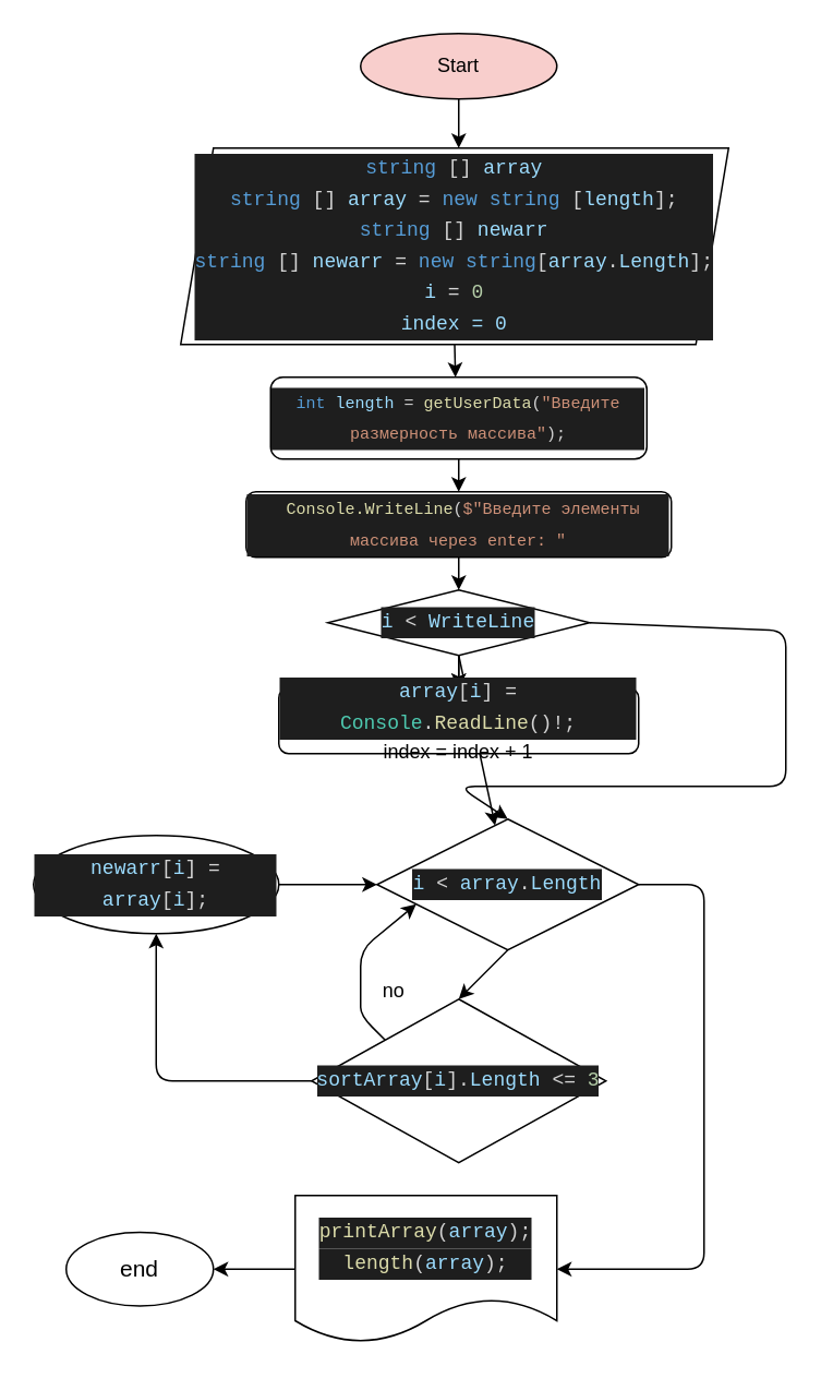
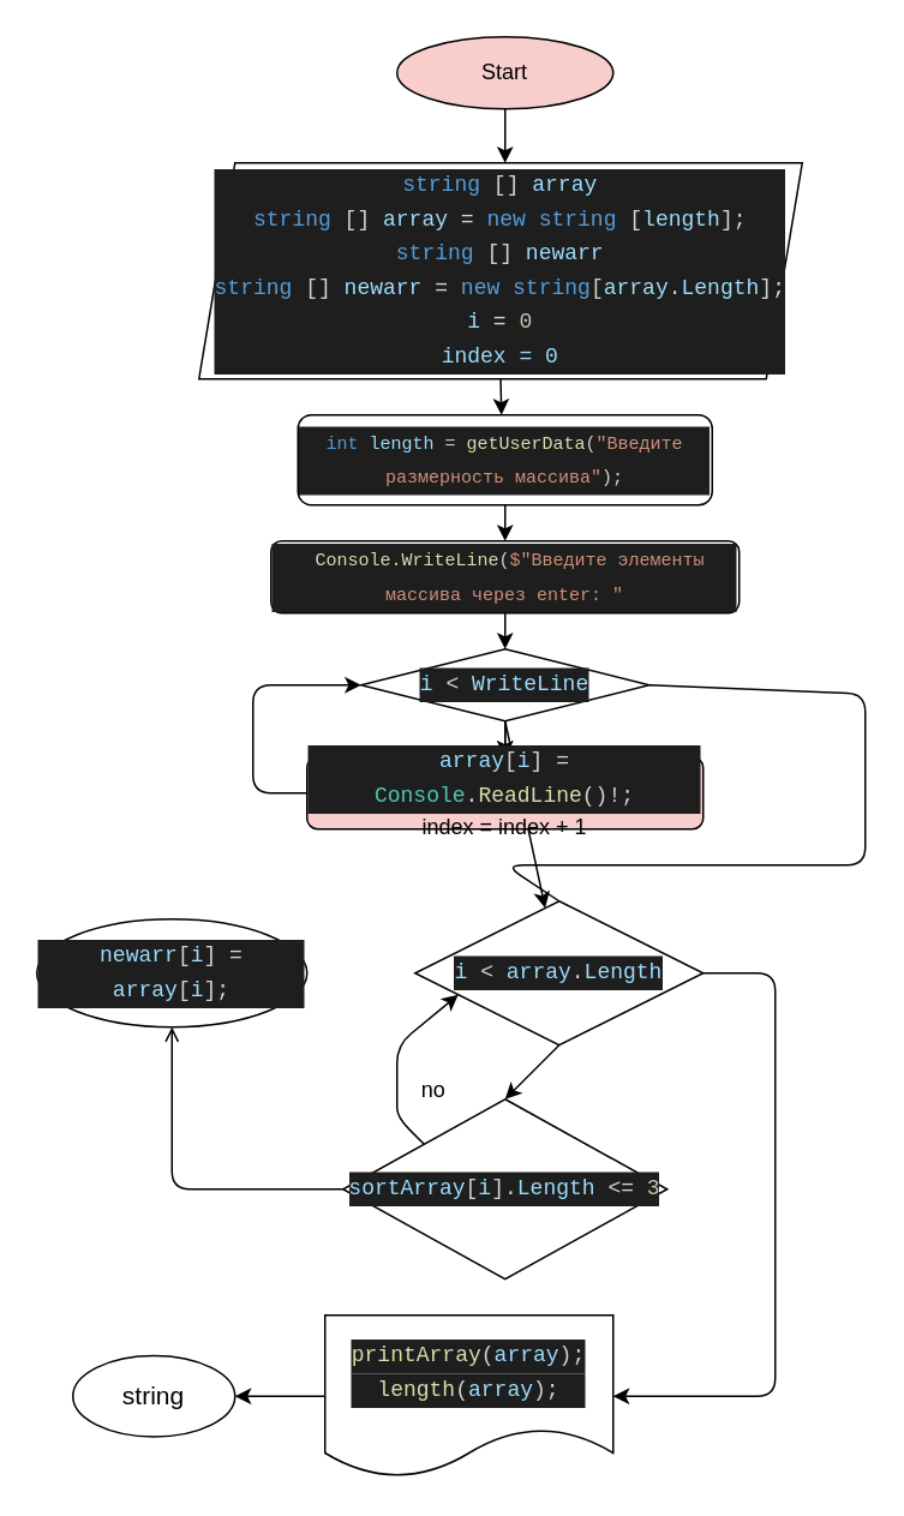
  <mxCell id="0" />
  <mxCell id="1" parent="0" />
  <mxCell id="2" style="edgeStyle=none;html=1;exitX=0.5;exitY=1;exitDx=0;exitDy=0;fontSize=12;" edge="1" parent="1" source="5"><mxGeometry relative="1" as="geometry"><mxPoint x="280" y="90" as="targetPoint" /></mxGeometry></mxCell>
  <mxCell id="3" style="edgeStyle=none;html=1;exitX=0.5;exitY=1;exitDx=0;exitDy=0;fontSize=10;" edge="1" parent="1" source="4"><mxGeometry relative="1" as="geometry"><mxPoint x="278" y="230" as="targetPoint" /></mxGeometry></mxCell>
  <mxCell id="4" value="&lt;div style=&quot;color: rgb(212, 212, 212); background-color: rgb(30, 30, 30); font-family: Consolas, &amp;quot;Courier New&amp;quot;, monospace; line-height: 19px;&quot;&gt;&lt;div style=&quot;line-height: 19px;&quot;&gt;&lt;font style=&quot;font-size: 12px;&quot;&gt;&lt;span style=&quot;color: rgb(86, 156, 214);&quot;&gt;string&lt;/span&gt;&amp;nbsp;[]&amp;nbsp;&lt;span style=&quot;color: rgb(156, 220, 254);&quot;&gt;array&lt;/span&gt;&lt;/font&gt;&lt;/div&gt;&lt;div style=&quot;line-height: 19px;&quot;&gt;&lt;font style=&quot;font-size: 12px;&quot;&gt;&lt;span style=&quot;color: rgb(86, 156, 214);&quot;&gt;string&lt;/span&gt;&amp;nbsp;[]&amp;nbsp;&lt;span style=&quot;color: rgb(156, 220, 254);&quot;&gt;array&lt;/span&gt;&amp;nbsp;=&amp;nbsp;&lt;span style=&quot;color: rgb(86, 156, 214);&quot;&gt;new&lt;/span&gt;&amp;nbsp;&lt;span style=&quot;color: rgb(86, 156, 214);&quot;&gt;string&lt;/span&gt;&amp;nbsp;[&lt;span style=&quot;color: rgb(156, 220, 254);&quot;&gt;length&lt;/span&gt;];&lt;span style=&quot;color: rgb(156, 220, 254);&quot;&gt;&lt;br&gt;&lt;/span&gt;&lt;/font&gt;&lt;/div&gt;&lt;div style=&quot;color: rgb(240, 240, 240); line-height: 19px;&quot;&gt;&lt;div style=&quot;color: rgb(212, 212, 212); line-height: 19px;&quot;&gt;&lt;font style=&quot;font-size: 12px;&quot;&gt;&lt;span style=&quot;color: rgb(86, 156, 214);&quot;&gt;string&lt;/span&gt;&amp;nbsp;[]&amp;nbsp;&lt;span style=&quot;color: rgb(156, 220, 254);&quot;&gt;newarr&lt;/span&gt;&lt;/font&gt;&lt;/div&gt;&lt;div style=&quot;color: rgb(212, 212, 212); line-height: 19px;&quot;&gt;&lt;div style=&quot;line-height: 19px;&quot;&gt;&lt;font style=&quot;font-size: 12px;&quot;&gt;&lt;span style=&quot;color: rgb(86, 156, 214);&quot;&gt;string&lt;/span&gt; [] &lt;span style=&quot;color: rgb(156, 220, 254);&quot;&gt;newarr&lt;/span&gt; = &lt;span style=&quot;color: rgb(86, 156, 214);&quot;&gt;new&lt;/span&gt; &lt;span style=&quot;color: rgb(86, 156, 214);&quot;&gt;string&lt;/span&gt;[&lt;span style=&quot;color: rgb(156, 220, 254);&quot;&gt;array&lt;/span&gt;.&lt;span style=&quot;color: rgb(156, 220, 254);&quot;&gt;Length&lt;/span&gt;];&lt;/font&gt;&lt;/div&gt;&lt;/div&gt;&lt;div style=&quot;color: rgb(212, 212, 212); line-height: 19px;&quot;&gt;&lt;div style=&quot;line-height: 19px;&quot;&gt;&lt;font style=&quot;font-size: 12px;&quot;&gt;&lt;span style=&quot;color: rgb(156, 220, 254);&quot;&gt;i&lt;/span&gt;&amp;nbsp;=&amp;nbsp;&lt;span style=&quot;color: rgb(181, 206, 168);&quot;&gt;0&lt;/span&gt;&lt;br&gt;&lt;/font&gt;&lt;/div&gt;&lt;/div&gt;&lt;div style=&quot;line-height: 19px;&quot;&gt;&lt;div style=&quot;line-height: 19px;&quot;&gt;&lt;font style=&quot;font-size: 12px;&quot; color=&quot;#9cdcfe&quot;&gt;index = 0&lt;/font&gt;&lt;/div&gt;&lt;/div&gt;&lt;/div&gt;&lt;/div&gt;" style="shape=parallelogram;perimeter=parallelogramPerimeter;whiteSpace=wrap;html=1;fixedSize=1;fontSize=12;fillStyle=solid;" vertex="1" parent="1"><mxGeometry x="110" y="90" width="335" height="120" as="geometry" /></mxCell>
  <mxCell id="5" value="Start" style="ellipse;whiteSpace=wrap;html=1;fillColor=#f8cecc;" parent="1" vertex="1"><mxGeometry x="220" y="20" width="120" height="40" as="geometry" /></mxCell>
  <mxCell id="6" style="edgeStyle=none;html=1;entryX=0.5;entryY=0;entryDx=0;entryDy=0;fontSize=12;" edge="1" parent="1" target="12"><mxGeometry relative="1" as="geometry"><mxPoint x="280" y="380" as="sourcePoint" /></mxGeometry></mxCell>
- <mxCell id="7" style="edgeStyle=none;html=1;exitX=1;exitY=0.5;exitDx=0;exitDy=0;fontSize=12;entryX=0.5;entryY=0;entryDx=0;entryDy=0;" edge="1" parent="1" source="10" target="15"><mxGeometry relative="1" as="geometry"><mxPoint x="280" y="480" as="targetPoint" /><Array as="points"><mxPoint x="480" y="385" /><mxPoint x="480" y="480" /><mxPoint x="370" y="480" /><mxPoint x="280" y="480" /></Array></mxGeometry></mxCell>
+ <mxCell id="7" style="edgeStyle=none;html=1;exitX=1;exitY=0.5;exitDx=0;exitDy=0;fontSize=12;entryX=0.5;entryY=0;entryDx=0;entryDy=0;endArrow=none;" edge="1" parent="1" source="10" target="15"><mxGeometry relative="1" as="geometry"><mxPoint x="280" y="480" as="targetPoint" /><Array as="points"><mxPoint x="480" y="385" /><mxPoint x="480" y="480" /><mxPoint x="370" y="480" /><mxPoint x="280" y="480" /></Array></mxGeometry></mxCell>
  <mxCell id="8" value="" style="edgeStyle=none;html=1;fontSize=10;" edge="1" parent="1" target="15"><mxGeometry relative="1" as="geometry"><mxPoint x="280" y="400" as="sourcePoint" /></mxGeometry></mxCell>
  <mxCell id="9" style="edgeStyle=none;html=1;fontSize=10;" edge="1" parent="1" source="10"><mxGeometry relative="1" as="geometry"><mxPoint x="280" y="420" as="targetPoint" /></mxGeometry></mxCell>
  <mxCell id="10" value="&lt;div style=&quot;color: rgb(212, 212, 212); background-color: rgb(30, 30, 30); font-family: Consolas, &amp;quot;Courier New&amp;quot;, monospace; line-height: 19px;&quot;&gt;&lt;font style=&quot;font-size: 12px;&quot;&gt;&lt;span style=&quot;color: rgb(156, 220, 254);&quot;&gt;i&lt;/span&gt; &amp;lt; &lt;span style=&quot;color: rgb(156, 220, 254);&quot;&gt;WriteLine&lt;/span&gt;&lt;/font&gt;&lt;/div&gt;" style="rhombus;whiteSpace=wrap;html=1;fontSize=12;" vertex="1" parent="1"><mxGeometry x="200" y="360" width="160" height="40" as="geometry" /></mxCell>
- <mxCell id="12" value="&lt;div style=&quot;color: rgb(212, 212, 212); background-color: rgb(30, 30, 30); font-family: Consolas, &amp;quot;Courier New&amp;quot;, monospace; line-height: 19px;&quot;&gt;&lt;font style=&quot;font-size: 12px;&quot;&gt;&lt;span style=&quot;color: rgb(156, 220, 254);&quot;&gt;array&lt;/span&gt;[&lt;span style=&quot;color: rgb(156, 220, 254);&quot;&gt;i&lt;/span&gt;] = &lt;span style=&quot;color: rgb(78, 201, 176);&quot;&gt;Console&lt;/span&gt;.&lt;span style=&quot;color: rgb(220, 220, 170);&quot;&gt;ReadLine&lt;/span&gt;()!;&lt;/font&gt;&lt;/div&gt;index = index + 1" style="rounded=1;whiteSpace=wrap;html=1;fontSize=12;" vertex="1" parent="1"><mxGeometry x="170" y="420" width="220" height="40" as="geometry" /></mxCell>
+ <mxCell id="11" style="edgeStyle=none;html=1;exitX=0;exitY=0.5;exitDx=0;exitDy=0;entryX=0;entryY=0.5;entryDx=0;entryDy=0;fontSize=12;" edge="1" parent="1" source="12" target="10"><mxGeometry relative="1" as="geometry"><Array as="points"><mxPoint x="140" y="440" /><mxPoint x="140" y="380" /></Array></mxGeometry></mxCell>
+ <mxCell id="12" value="&lt;div style=&quot;color: rgb(212, 212, 212); background-color: rgb(30, 30, 30); font-family: Consolas, &amp;quot;Courier New&amp;quot;, monospace; line-height: 19px;&quot;&gt;&lt;font style=&quot;font-size: 12px;&quot;&gt;&lt;span style=&quot;color: rgb(156, 220, 254);&quot;&gt;array&lt;/span&gt;[&lt;span style=&quot;color: rgb(156, 220, 254);&quot;&gt;i&lt;/span&gt;] = &lt;span style=&quot;color: rgb(78, 201, 176);&quot;&gt;Console&lt;/span&gt;.&lt;span style=&quot;color: rgb(220, 220, 170);&quot;&gt;ReadLine&lt;/span&gt;()!;&lt;/font&gt;&lt;/div&gt;index = index + 1" style="rounded=1;whiteSpace=wrap;html=1;fontSize=12;fillColor=#f8cecc;" vertex="1" parent="1"><mxGeometry x="170" y="420" width="220" height="40" as="geometry" /></mxCell>
  <mxCell id="13" style="edgeStyle=none;html=1;exitX=0.5;exitY=1;exitDx=0;exitDy=0;entryX=0.5;entryY=0;entryDx=0;entryDy=0;fontSize=12;" edge="1" parent="1" source="15" target="18"><mxGeometry relative="1" as="geometry" /></mxCell>
  <mxCell id="14" style="edgeStyle=none;html=1;exitX=1;exitY=0.5;exitDx=0;exitDy=0;fontSize=12;" edge="1" parent="1" source="15"><mxGeometry relative="1" as="geometry"><mxPoint x="340" y="775" as="targetPoint" /><Array as="points"><mxPoint x="430" y="540" /><mxPoint x="430" y="775" /></Array></mxGeometry></mxCell>
  <mxCell id="15" value="&lt;div style=&quot;color: rgb(212, 212, 212); background-color: rgb(30, 30, 30); font-family: Consolas, &amp;quot;Courier New&amp;quot;, monospace; line-height: 19px;&quot;&gt;&lt;font style=&quot;font-size: 12px;&quot;&gt;&lt;span style=&quot;color: rgb(156, 220, 254);&quot;&gt;i&lt;/span&gt; &amp;lt; &lt;span style=&quot;color: rgb(156, 220, 254);&quot;&gt;array&lt;/span&gt;.&lt;span style=&quot;color: rgb(156, 220, 254);&quot;&gt;Length&lt;/span&gt;&lt;/font&gt;&lt;/div&gt;" style="rhombus;whiteSpace=wrap;html=1;fontSize=12;" vertex="1" parent="1"><mxGeometry x="230" y="500" width="160" height="80" as="geometry" /></mxCell>
- <mxCell id="16" style="edgeStyle=none;html=1;entryX=0.5;entryY=1;entryDx=0;entryDy=0;fontSize=12;exitX=0;exitY=0.5;exitDx=0;exitDy=0;" edge="1" parent="1" source="18" target="20"><mxGeometry relative="1" as="geometry"><mxPoint x="180" y="610" as="sourcePoint" /><Array as="points"><mxPoint x="95" y="660" /></Array></mxGeometry></mxCell>
+ <mxCell id="16" style="edgeStyle=none;html=1;entryX=0.5;entryY=1;entryDx=0;entryDy=0;fontSize=12;exitX=0;exitY=0.5;exitDx=0;exitDy=0;endArrow=open;" edge="1" parent="1" source="18" target="20"><mxGeometry relative="1" as="geometry"><mxPoint x="180" y="610" as="sourcePoint" /><Array as="points"><mxPoint x="95" y="660" /></Array></mxGeometry></mxCell>
  <mxCell id="17" style="edgeStyle=none;html=1;exitX=0;exitY=0;exitDx=0;exitDy=0;entryX=0.15;entryY=0.65;entryDx=0;entryDy=0;entryPerimeter=0;fontSize=12;" edge="1" parent="1" source="18" target="15"><mxGeometry relative="1" as="geometry"><Array as="points"><mxPoint x="220" y="620" /><mxPoint x="220" y="610" /><mxPoint x="220" y="580" /></Array></mxGeometry></mxCell>
  <mxCell id="18" value="&lt;div style=&quot;color: rgb(212, 212, 212); background-color: rgb(30, 30, 30); font-family: Consolas, &amp;quot;Courier New&amp;quot;, monospace; line-height: 19px;&quot;&gt;&lt;font style=&quot;font-size: 12px;&quot;&gt;&lt;span style=&quot;color: rgb(156, 220, 254);&quot;&gt;sortArray&lt;/span&gt;[&lt;span style=&quot;color: rgb(156, 220, 254);&quot;&gt;i&lt;/span&gt;].&lt;span style=&quot;color: rgb(156, 220, 254);&quot;&gt;Length&lt;/span&gt; &amp;lt;= &lt;span style=&quot;color: rgb(181, 206, 168);&quot;&gt;3&lt;/span&gt;&lt;/font&gt;&lt;/div&gt;" style="rhombus;whiteSpace=wrap;html=1;fontSize=12;" vertex="1" parent="1"><mxGeometry x="190" y="610" width="180" height="100" as="geometry" /></mxCell>
- <mxCell id="19" style="edgeStyle=none;html=1;exitX=1;exitY=0.5;exitDx=0;exitDy=0;entryX=0;entryY=0.5;entryDx=0;entryDy=0;fontSize=12;" edge="1" parent="1" source="20" target="15"><mxGeometry relative="1" as="geometry" /></mxCell>
  <mxCell id="20" value="&lt;div style=&quot;color: rgb(212, 212, 212); background-color: rgb(30, 30, 30); font-family: Consolas, &amp;quot;Courier New&amp;quot;, monospace; line-height: 19px;&quot;&gt;&lt;font style=&quot;font-size: 12px;&quot;&gt;&lt;span style=&quot;color: rgb(156, 220, 254);&quot;&gt;newarr&lt;/span&gt;[&lt;span style=&quot;color: rgb(156, 220, 254);&quot;&gt;i&lt;/span&gt;] = &lt;span style=&quot;color: rgb(156, 220, 254);&quot;&gt;array&lt;/span&gt;[&lt;span style=&quot;color: rgb(156, 220, 254);&quot;&gt;i&lt;/span&gt;];&lt;/font&gt;&lt;/div&gt;" style="ellipse;whiteSpace=wrap;html=1;fontSize=12;" vertex="1" parent="1"><mxGeometry x="20" y="510" width="150" height="60" as="geometry" /></mxCell>
  <mxCell id="21" value="no" style="text;html=1;align=center;verticalAlign=middle;resizable=0;points=[];autosize=1;strokeColor=none;fillColor=none;fontSize=12;" vertex="1" parent="1"><mxGeometry x="220" y="590" width="40" height="30" as="geometry" /></mxCell>
  <mxCell id="22" style="edgeStyle=none;html=1;exitX=0;exitY=0.5;exitDx=0;exitDy=0;fontSize=14;" edge="1" parent="1" source="23"><mxGeometry relative="1" as="geometry"><mxPoint x="130" y="775" as="targetPoint" /></mxGeometry></mxCell>
  <mxCell id="23" value="&lt;div style=&quot;color: rgb(212, 212, 212); background-color: rgb(30, 30, 30); font-family: Consolas, &amp;quot;Courier New&amp;quot;, monospace; line-height: 19px;&quot;&gt;&lt;font style=&quot;font-size: 12px;&quot;&gt;&lt;span style=&quot;color: rgb(220, 220, 170);&quot;&gt;printArray&lt;/span&gt;(&lt;span style=&quot;color: rgb(156, 220, 254);&quot;&gt;array&lt;/span&gt;);&lt;/font&gt;&lt;/div&gt;&lt;div style=&quot;color: rgb(212, 212, 212); background-color: rgb(30, 30, 30); font-family: Consolas, &amp;quot;Courier New&amp;quot;, monospace; line-height: 19px;&quot;&gt;&lt;font style=&quot;font-size: 12px;&quot;&gt;&lt;div style=&quot;line-height: 19px;&quot;&gt;&lt;span style=&quot;color: rgb(220, 220, 170);&quot;&gt;length&lt;/span&gt;(&lt;span style=&quot;color: rgb(156, 220, 254);&quot;&gt;array&lt;/span&gt;);&lt;/div&gt;&lt;/font&gt;&lt;/div&gt;" style="shape=document;whiteSpace=wrap;html=1;boundedLbl=1;fontSize=12;" vertex="1" parent="1"><mxGeometry x="180" y="730" width="160" height="90" as="geometry" /></mxCell>
- <mxCell id="24" value="&lt;font style=&quot;font-size: 14px;&quot;&gt;end&lt;/font&gt;" style="ellipse;whiteSpace=wrap;html=1;fontSize=12;" vertex="1" parent="1"><mxGeometry x="40" y="752.5" width="90" height="45" as="geometry" /></mxCell>
+ <mxCell id="24" value="&lt;font style=&quot;font-size: 14px;&quot;&gt;string&lt;/font&gt;" style="ellipse;whiteSpace=wrap;html=1;fontSize=12;" vertex="1" parent="1"><mxGeometry x="40" y="752.5" width="90" height="45" as="geometry" /></mxCell>
  <mxCell id="25" style="edgeStyle=none;html=1;exitX=0.5;exitY=1;exitDx=0;exitDy=0;entryX=0.5;entryY=0;entryDx=0;entryDy=0;fontSize=10;" edge="1" parent="1" source="26" target="28"><mxGeometry relative="1" as="geometry" /></mxCell>
  <mxCell id="26" value="&lt;div style=&quot;color: rgb(212, 212, 212); background-color: rgb(30, 30, 30); font-family: Consolas, &amp;quot;Courier New&amp;quot;, monospace; line-height: 19px;&quot;&gt;&lt;font style=&quot;font-size: 10px;&quot;&gt;&lt;span style=&quot;color: rgb(86, 156, 214);&quot;&gt;int&lt;/span&gt; &lt;span style=&quot;color: rgb(156, 220, 254);&quot;&gt;length&lt;/span&gt; = &lt;span style=&quot;color: rgb(220, 220, 170);&quot;&gt;getUserData&lt;/span&gt;(&lt;span style=&quot;color: rgb(206, 145, 120);&quot;&gt;&quot;Введите размерность массива&quot;&lt;/span&gt;);&lt;/font&gt;&lt;/div&gt;" style="rounded=1;whiteSpace=wrap;html=1;fillStyle=solid;fontSize=12;" vertex="1" parent="1"><mxGeometry x="165" y="230" width="230" height="50" as="geometry" /></mxCell>
  <mxCell id="27" style="edgeStyle=none;html=1;exitX=0.5;exitY=1;exitDx=0;exitDy=0;fontSize=10;" edge="1" parent="1" source="28"><mxGeometry relative="1" as="geometry"><mxPoint x="280" y="360" as="targetPoint" /></mxGeometry></mxCell>
  <mxCell id="28" value="&lt;br&gt;&lt;div style=&quot;color: rgb(212, 212, 212); background-color: rgb(30, 30, 30); font-family: Consolas, &amp;quot;Courier New&amp;quot;, monospace; font-weight: normal; line-height: 19px;&quot;&gt;&lt;div style=&quot;&quot;&gt;&lt;font style=&quot;font-size: 10px;&quot;&gt;&lt;span style=&quot;color: rgb(212, 212, 212);&quot;&gt;&amp;nbsp;&lt;/span&gt;&lt;span style=&quot;color: rgb(220, 220, 170);&quot;&gt;Console.WriteLine&lt;/span&gt;&lt;span style=&quot;color: rgb(212, 212, 212);&quot;&gt;(&lt;/span&gt;&lt;span style=&quot;color: rgb(206, 145, 120);&quot;&gt;$&quot;&lt;/span&gt;&lt;span style=&quot;color: rgb(206, 145, 120);&quot;&gt;Введите элементы массива через enter: &lt;/span&gt;&lt;span style=&quot;color: rgb(206, 145, 120);&quot;&gt;&quot;&lt;/span&gt;&lt;/font&gt;&lt;/div&gt;&lt;/div&gt;&lt;br&gt;" style="rounded=1;whiteSpace=wrap;html=1;fillStyle=solid;fontSize=10;" vertex="1" parent="1"><mxGeometry x="150" y="300" width="260" height="40" as="geometry" /></mxCell>
